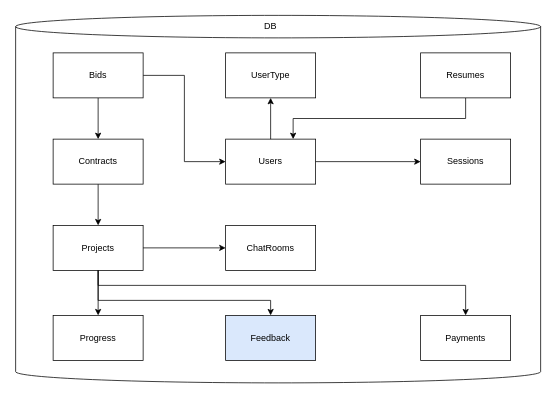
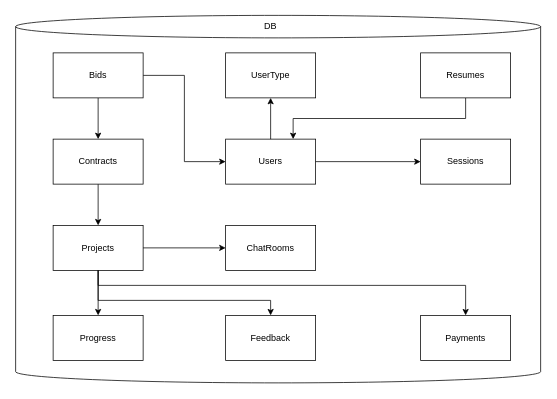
  <mxCell id="0" />
  <mxCell id="1" parent="0" />
  <mxCell id="2" value="" style="group" vertex="1" connectable="0" parent="1"><mxGeometry x="20" y="20" width="700" height="490" as="geometry" /></mxCell>
  <mxCell id="3" value="" style="shape=cylinder3;whiteSpace=wrap;html=1;boundedLbl=1;backgroundOutline=1;size=15;" vertex="1" parent="2"><mxGeometry width="700" height="490" as="geometry" /></mxCell>
  <mxCell id="4" value="Users" style="rounded=0;whiteSpace=wrap;html=1;" vertex="1" parent="2"><mxGeometry x="280" y="165" width="120" height="60" as="geometry" /></mxCell>
  <mxCell id="5" value="UserType" style="rounded=0;whiteSpace=wrap;html=1;" vertex="1" parent="2"><mxGeometry x="280" y="50" width="120" height="60" as="geometry" /></mxCell>
  <mxCell id="6" style="edgeStyle=orthogonalEdgeStyle;rounded=0;orthogonalLoop=1;jettySize=auto;html=1;" edge="1" parent="2" source="4" target="5"><mxGeometry relative="1" as="geometry" /></mxCell>
  <mxCell id="7" value="Sessions" style="rounded=0;whiteSpace=wrap;html=1;" vertex="1" parent="2"><mxGeometry x="540" y="165" width="120" height="60" as="geometry" /></mxCell>
  <mxCell id="8" style="edgeStyle=orthogonalEdgeStyle;rounded=0;orthogonalLoop=1;jettySize=auto;html=1;" edge="1" parent="2" source="4" target="7"><mxGeometry relative="1" as="geometry" /></mxCell>
  <mxCell id="9" style="edgeStyle=orthogonalEdgeStyle;rounded=0;orthogonalLoop=1;jettySize=auto;html=1;exitX=0.5;exitY=1;exitDx=0;exitDy=0;entryX=0.75;entryY=0;entryDx=0;entryDy=0;" edge="1" parent="2" source="10" target="4"><mxGeometry relative="1" as="geometry" /></mxCell>
  <mxCell id="10" value="Resumes" style="rounded=0;whiteSpace=wrap;html=1;" vertex="1" parent="2"><mxGeometry x="540" y="50" width="120" height="60" as="geometry" /></mxCell>
  <mxCell id="11" value="Projects" style="rounded=0;whiteSpace=wrap;html=1;" vertex="1" parent="2"><mxGeometry x="50" y="280" width="120" height="60" as="geometry" /></mxCell>
  <mxCell id="12" style="edgeStyle=orthogonalEdgeStyle;rounded=0;orthogonalLoop=1;jettySize=auto;html=1;" edge="1" parent="2" source="13" target="11"><mxGeometry relative="1" as="geometry" /></mxCell>
  <mxCell id="13" value="Contracts" style="rounded=0;whiteSpace=wrap;html=1;" vertex="1" parent="2"><mxGeometry x="50" y="165" width="120" height="60" as="geometry" /></mxCell>
  <mxCell id="14" style="edgeStyle=orthogonalEdgeStyle;rounded=0;orthogonalLoop=1;jettySize=auto;html=1;entryX=0;entryY=0.5;entryDx=0;entryDy=0;" edge="1" parent="2" source="16" target="4"><mxGeometry relative="1" as="geometry" /></mxCell>
  <mxCell id="15" style="edgeStyle=orthogonalEdgeStyle;rounded=0;orthogonalLoop=1;jettySize=auto;html=1;" edge="1" parent="2" source="16" target="13"><mxGeometry relative="1" as="geometry" /></mxCell>
  <mxCell id="16" value="Bids" style="rounded=0;whiteSpace=wrap;html=1;" vertex="1" parent="2"><mxGeometry x="50" y="50" width="120" height="60" as="geometry" /></mxCell>
  <mxCell id="17" value="ChatRooms" style="rounded=0;whiteSpace=wrap;html=1;" vertex="1" parent="2"><mxGeometry x="280" y="280" width="120" height="60" as="geometry" /></mxCell>
  <mxCell id="18" style="edgeStyle=orthogonalEdgeStyle;rounded=0;orthogonalLoop=1;jettySize=auto;html=1;exitX=1;exitY=0.5;exitDx=0;exitDy=0;" edge="1" parent="2" source="11" target="17"><mxGeometry relative="1" as="geometry" /></mxCell>
  <mxCell id="19" value="Progress" style="rounded=0;whiteSpace=wrap;html=1;" vertex="1" parent="2"><mxGeometry x="50" y="400" width="120" height="60" as="geometry" /></mxCell>
  <mxCell id="20" style="edgeStyle=orthogonalEdgeStyle;rounded=0;orthogonalLoop=1;jettySize=auto;html=1;" edge="1" parent="2" source="11" target="19"><mxGeometry relative="1" as="geometry" /></mxCell>
- <mxCell id="21" value="Feedback" style="rounded=0;whiteSpace=wrap;html=1;fillColor=#dae8fc;" vertex="1" parent="2"><mxGeometry x="280" y="400" width="120" height="60" as="geometry" /></mxCell>
+ <mxCell id="21" value="Feedback" style="rounded=0;whiteSpace=wrap;html=1;" vertex="1" parent="2"><mxGeometry x="280" y="400" width="120" height="60" as="geometry" /></mxCell>
  <mxCell id="22" style="edgeStyle=orthogonalEdgeStyle;rounded=0;orthogonalLoop=1;jettySize=auto;html=1;" edge="1" parent="2" source="11" target="21"><mxGeometry relative="1" as="geometry"><Array as="points"><mxPoint x="110" y="380" /><mxPoint x="340" y="380" /></Array></mxGeometry></mxCell>
  <mxCell id="23" value="Payments" style="rounded=0;whiteSpace=wrap;html=1;" vertex="1" parent="2"><mxGeometry x="540" y="400" width="120" height="60" as="geometry" /></mxCell>
  <mxCell id="24" style="edgeStyle=orthogonalEdgeStyle;rounded=0;orthogonalLoop=1;jettySize=auto;html=1;" edge="1" parent="2" source="11" target="23"><mxGeometry relative="1" as="geometry"><Array as="points"><mxPoint x="110" y="360" /><mxPoint x="600" y="360" /></Array></mxGeometry></mxCell>
  <mxCell id="25" value="DB" style="text;html=1;strokeColor=none;fillColor=none;align=center;verticalAlign=middle;whiteSpace=wrap;rounded=0;" vertex="1" parent="2"><mxGeometry x="310" width="60" height="30" as="geometry" /></mxCell>
